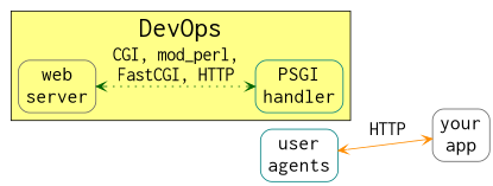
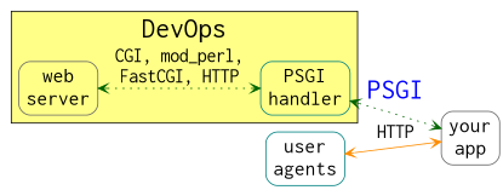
  digraph {
    rankdir=LR
    node [color=gray40 fontname=Inconsolata fontsize=22 shape=record style=rounded]
    edge [arrowhead=vee arrowtail=vee color=darkgreen dir=both fontname=Inconsolata fontsize=20 style=dotted]
    "web\nserver"
    "PSGI\nhandler" [color=teal]
    "your\napp"
    "user\nagents" [color=teal]
    subgraph cluster_1 {
      fillcolor="#FFFF88"
      fontname=Inconsolata
      fontsize=30
      label=DevOps
      style=filled
      "web\nserver"
      "PSGI\nhandler"
    }
    "web\nserver" -> "PSGI\nhandler" [label="CGI, mod_perl,\nFastCGI, HTTP"]
+   "PSGI\nhandler" -> "your\napp" [fontcolor=blue fontsize=30 label=PSGI]
    "user\nagents" -> "your\napp" [color=darkorange label=HTTP style=solid]
  }
